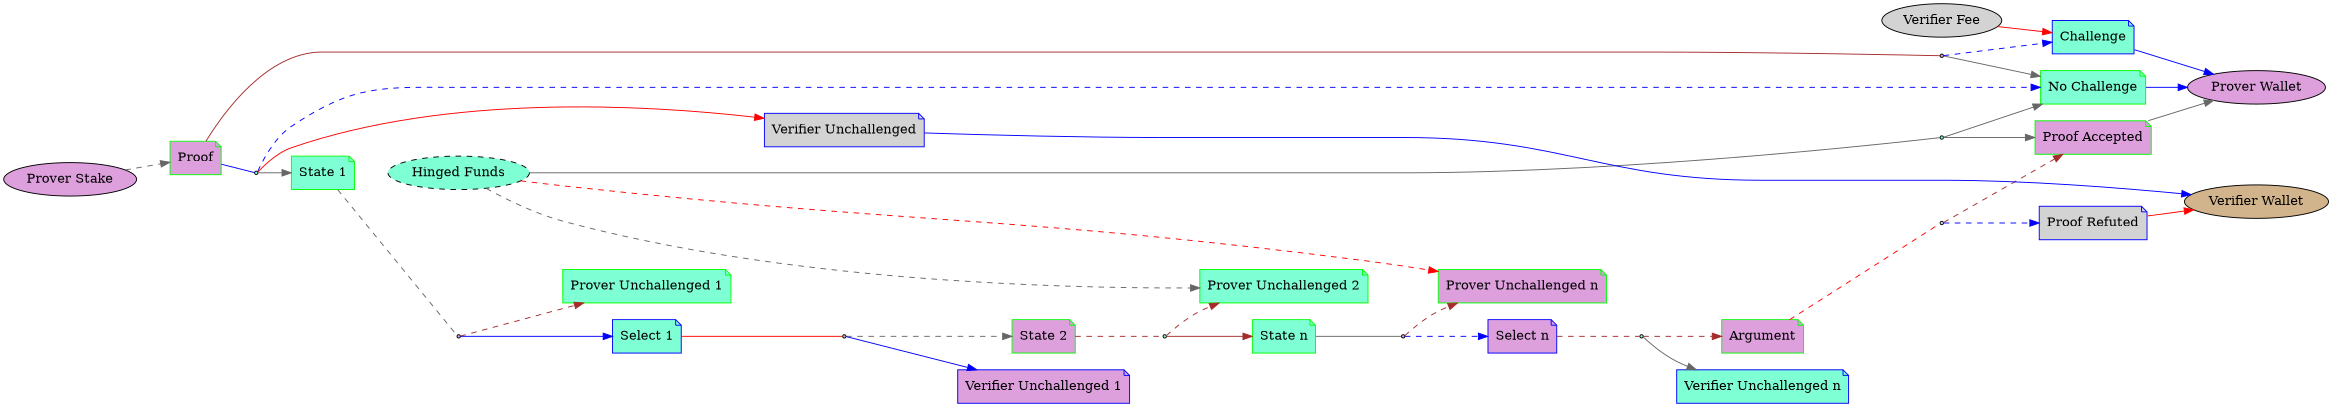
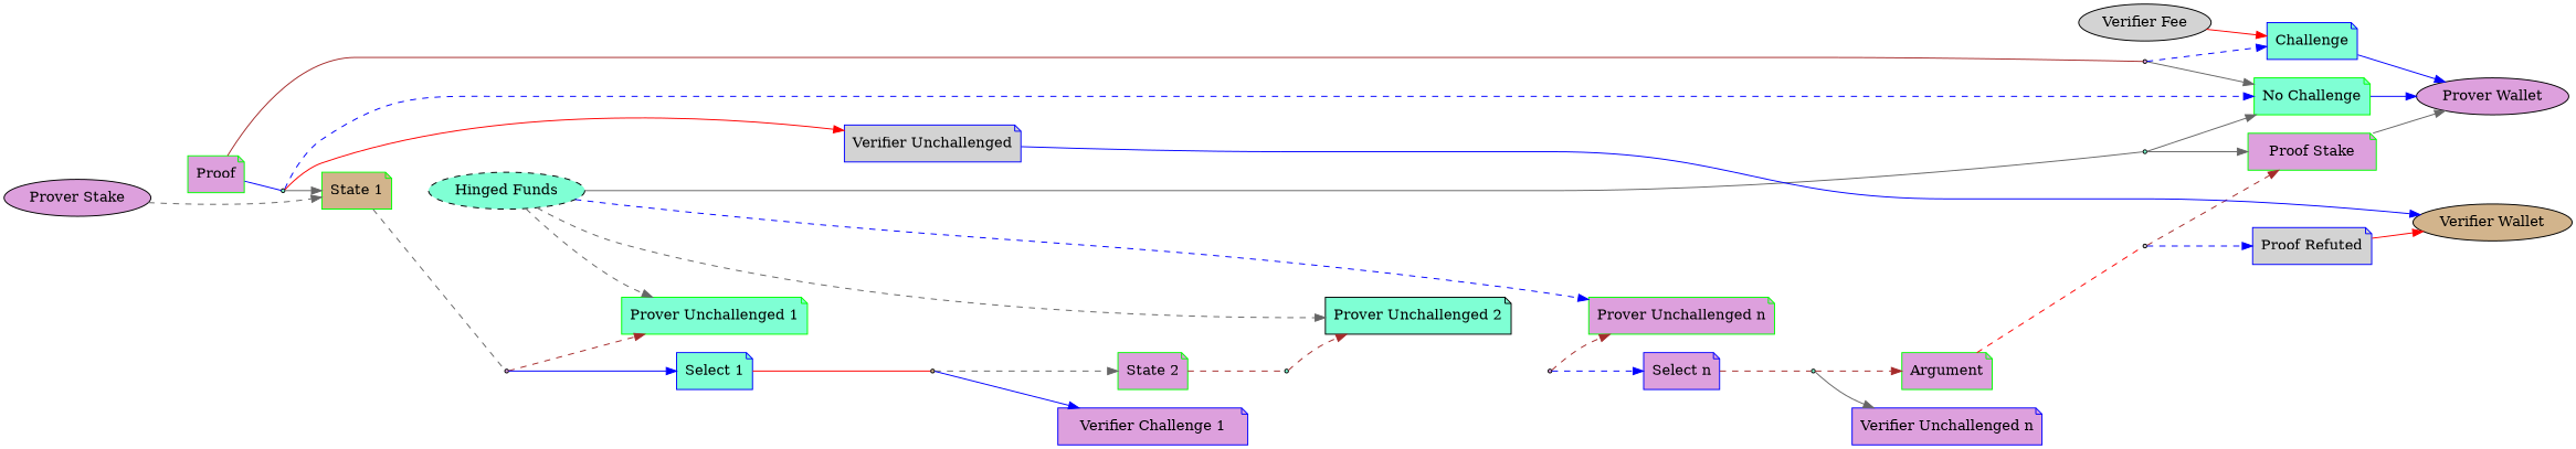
  digraph {
    rankdir=LR
    node [fillcolor=aquamarine shape=note style=filled]
    edge [color=gray40 style=solid]
    o0 [shape=point]
    o1 [shape=point]
    o2 [fillcolor=plum shape=point]
    o3 [fillcolor=plum shape=point]
    o4 [fillcolor=tan shape=point]
    o5 [shape=point]
    o6 [fillcolor=plum shape=point]
    o7 [shape=point]
    o8 [fillcolor=lightgrey shape=point]
    "Prover Stake" [fillcolor=plum shape=oval]
    "Verifier Fee" [fillcolor=lightgrey shape=oval]
    "Hinged Funds" [shape=oval style="dashed,filled"]
    "Prover Wallet" [fillcolor=plum shape=oval]
    "Verifier Wallet" [fillcolor=tan shape=oval]
    Proof [color=green fillcolor=plum]
    "No Challenge" [color=green]
-   "Proof Accepted" [color=green fillcolor=plum]
-   "State 1" [color=green]
+   "Proof Accepted" [color=green fillcolor=plum label="Proof Stake"]
+   "State 1" [color=green fillcolor=tan]
    "State 2" [color=green fillcolor=plum]
-   "State n" [color=green]
    "Prover Unchallenged 1" [color=green]
-   "Prover Unchallenged 2" [color=green]
+   "Prover Unchallenged 2" [color=black]
    "Prover Unchallenged n" [color=green fillcolor=plum]
    Argument [color=green fillcolor=plum]
    Challenge [color=blue]
    "Verifier Unchallenged" [color=blue fillcolor=lightgrey]
    "Proof Refuted" [color=blue fillcolor=lightgrey]
    "Select 1" [color=blue]
    "Select n" [color=blue fillcolor=plum]
-   "Verifier Unchallenged 1" [color=blue fillcolor=plum]
-   "Verifier Unchallenged n" [color=blue]
+   "Verifier Unchallenged 1" [color=blue fillcolor=plum label="Verifier Challenge 1"]
+   "Verifier Unchallenged n" [color=blue fillcolor=plum]
    subgraph sub_1 {
      o0
      o1
      o2
      o3
      o4
      o5
      o6
      o7
      o8
    }
    subgraph sub_2 {
      "Prover Stake"
      "Verifier Fee"
      "Hinged Funds"
      "Prover Wallet"
      "Verifier Wallet"
    }
    subgraph sub_3 {
      Proof
      "No Challenge"
      "Proof Accepted"
      "State 1"
      "State 2"
-     "State n"
      "Prover Unchallenged 1"
      "Prover Unchallenged 2"
      "Prover Unchallenged n"
      Argument
    }
    subgraph sub_4 {
      Challenge
      "Verifier Unchallenged"
      "Proof Refuted"
      "Select 1"
      "Select n"
      "Verifier Unchallenged 1"
      "Verifier Unchallenged n"
    }
    o0 -> "No Challenge" [weight=5]
    o0 -> "Proof Accepted" [weight=5]
    o1 -> "No Challenge" [color=blue style=dashed]
    o1 -> "State 1" [weight=5]
    o1 -> "Verifier Unchallenged" [color=red]
    o2 -> "No Challenge"
    o2 -> Challenge [color=blue style=dashed]
    o3 -> "Prover Unchallenged 1" [color=brown style=dashed]
    o3 -> "Select 1" [color=blue weight=5]
    o4 -> "State 2" [style=dashed weight=5]
    o4 -> "Verifier Unchallenged 1" [color=blue]
-   o5 -> "State n" [color=brown weight=5]
    o5 -> "Prover Unchallenged 2" [color=brown style=dashed]
    o6 -> "Prover Unchallenged n" [color=brown style=dashed]
    o6 -> "Select n" [color=blue style=dashed weight=5]
    o7 -> Argument [color=brown style=dashed weight=5]
    o7 -> "Verifier Unchallenged n"
    o8 -> "Proof Accepted" [color=brown style=dashed]
    o8 -> "Proof Refuted" [color=blue style=dashed]
-   "Prover Stake" -> Proof [style=dashed]
+   "Prover Stake" -> "State 1" [style=dashed]
    "Verifier Fee" -> Challenge [color=red]
    "Hinged Funds" -> o0 [arrowhead=none]
+   "Hinged Funds" -> "Prover Unchallenged 1" [style=dashed weight=0]
    "Hinged Funds" -> "Prover Unchallenged 2" [style=dashed weight=0]
-   "Hinged Funds" -> "Prover Unchallenged n" [color=red style=dashed weight=0]
+   "Hinged Funds" -> "Prover Unchallenged n" [color=blue style=dashed weight=0]
    Proof -> o1 [arrowhead=none color=blue]
    Proof -> o2 [arrowhead=none color=brown]
    "No Challenge" -> "Prover Wallet" [color=blue weight=5]
    "Proof Accepted" -> "Prover Wallet" [weight=5]
    "State 1" -> o3 [arrowhead=none style=dashed weight=2]
    "State 2" -> o5 [arrowhead=none color=brown style=dashed weight=5]
-   "State n" -> o6 [arrowhead=none weight=5]
    Argument -> o8 [arrowhead=none color=red style=dashed]
    Challenge -> "Prover Wallet" [color=blue]
    "Verifier Unchallenged" -> "Verifier Wallet" [color=blue weight=1]
    "Proof Refuted" -> "Verifier Wallet" [color=red]
    "Select 1" -> o4 [arrowhead=none color=red weight=5]
    "Select n" -> o7 [arrowhead=none color=brown style=dashed weight=5]
  }
